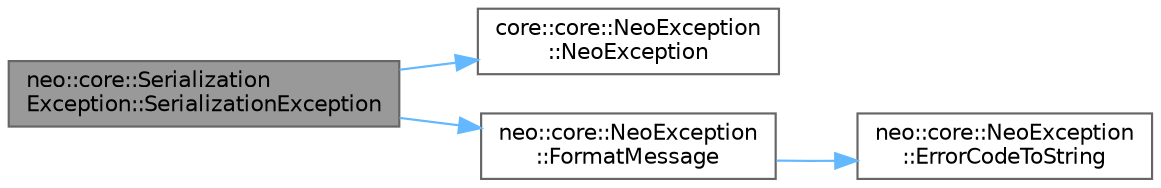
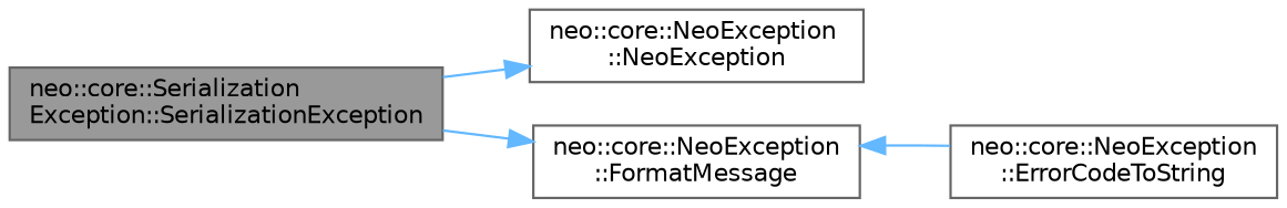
  digraph {
    rankdir=LR
    node [color=grey40 fillcolor=white fontname=Helvetica fontsize=10 shape=box style=filled]
    edge [color=steelblue1 fontname=Helvetica fontsize=10 labelfontname=Helvetica labelfontsize=10 style=solid]
    n1 [color=gray40 fillcolor=grey60 fontcolor=black height=0.2 label="neo::core::Serialization\lException::SerializationException" width=0.4]
-   n2 [height=0.2 label="core::core::NeoException\l::NeoException" width=0.4]
+   n2 [height=0.2 label="neo::core::NeoException\l::NeoException" width=0.4]
    n3 [height=0.2 label="neo::core::NeoException\l::FormatMessage" width=0.4]
    n4 [height=0.2 label="neo::core::NeoException\l::ErrorCodeToString" width=0.4]
    n1 -> n2
    n1 -> n3
-   n3 -> n4
+   n4 -> n3
  }
